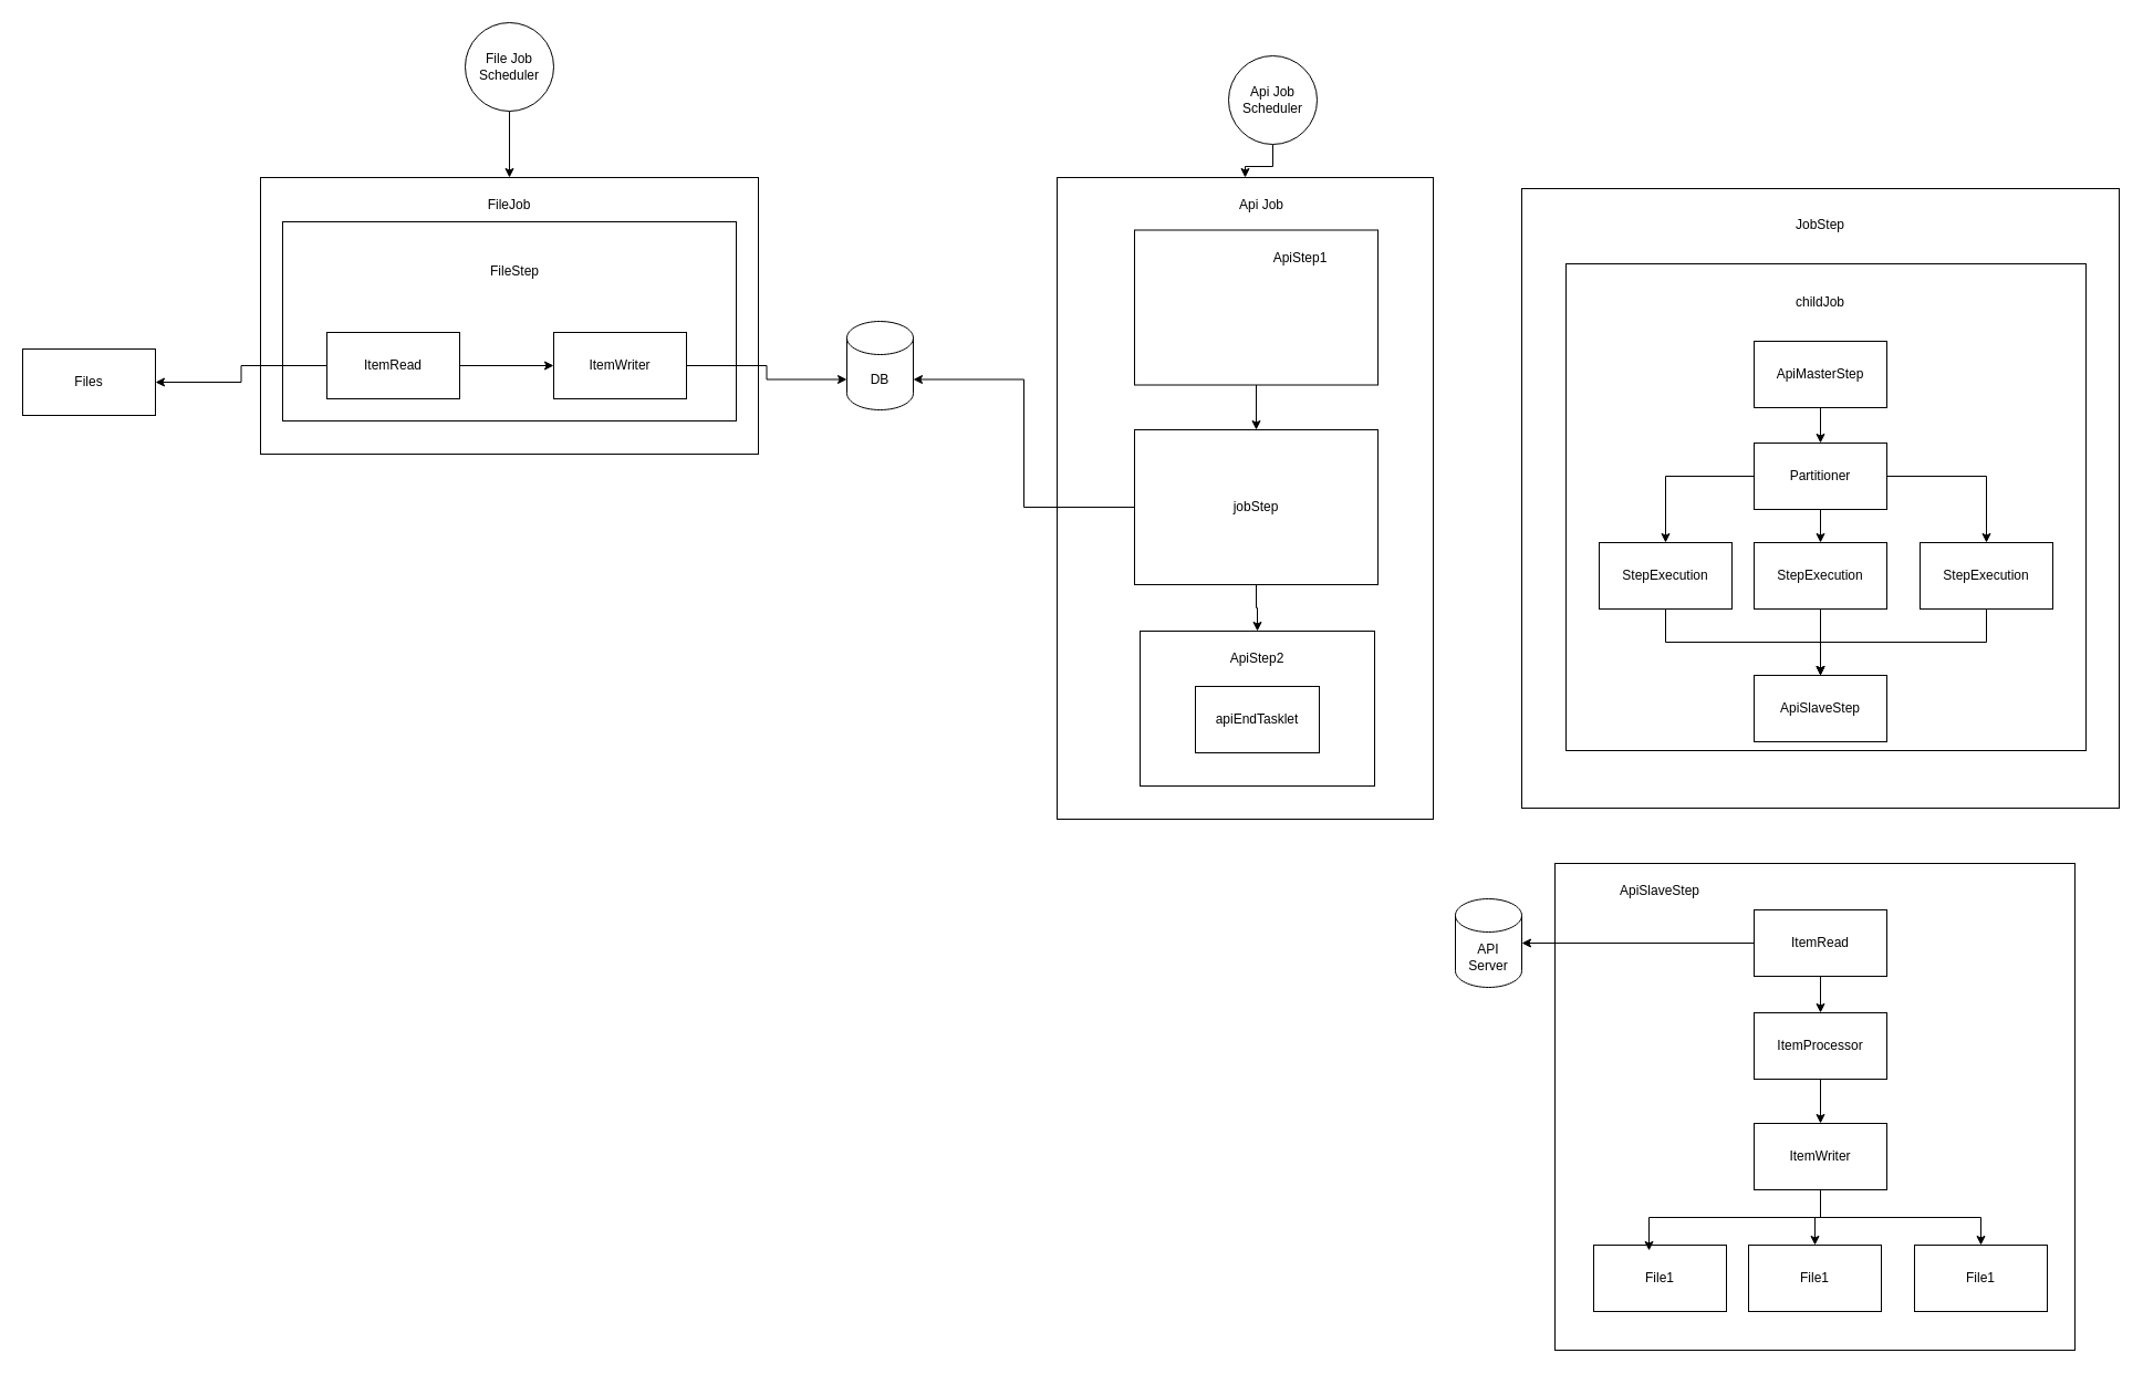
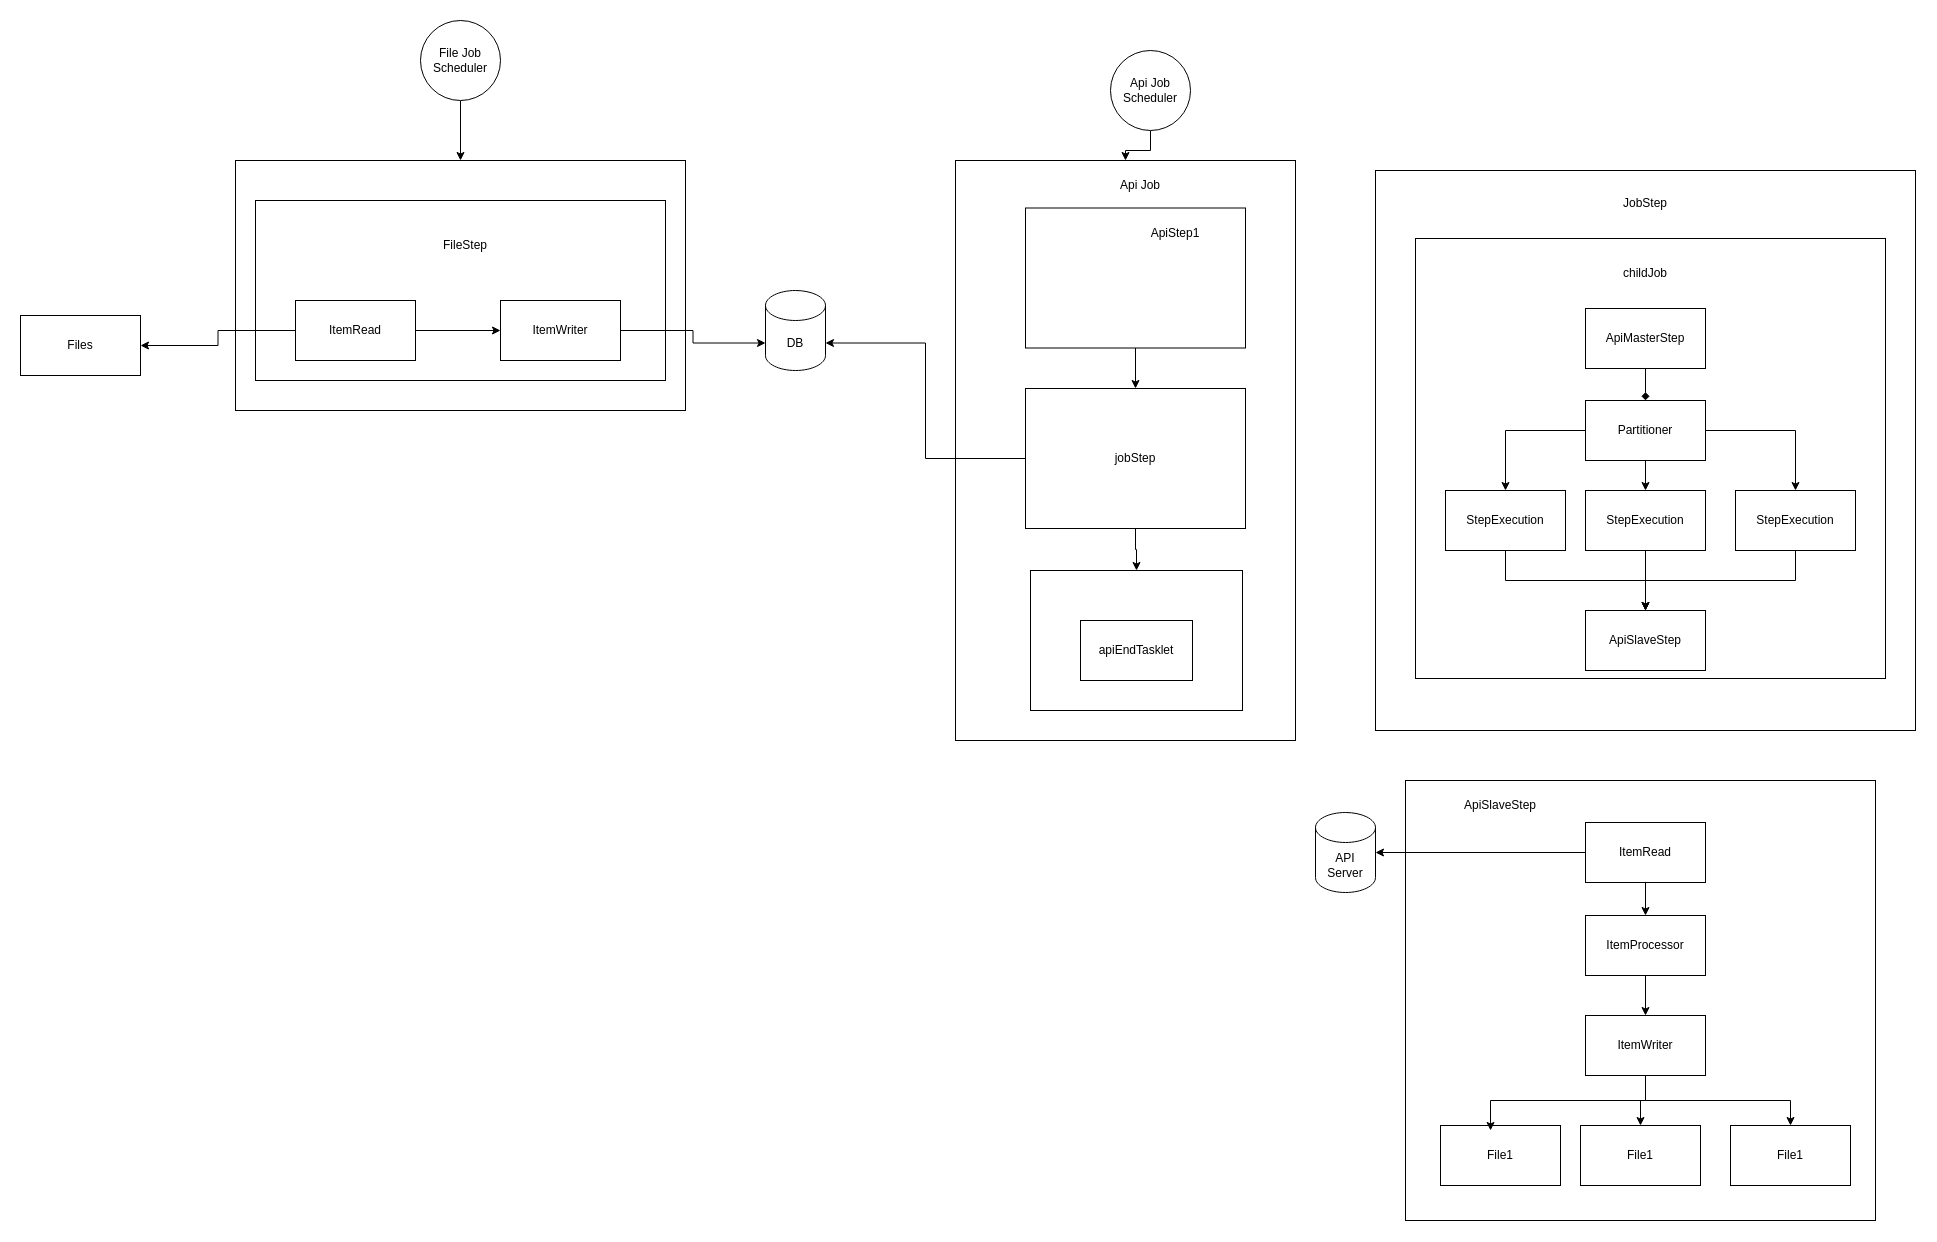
  <mxCell id="0" />
  <mxCell id="1" parent="0" />
  <mxCell id="2" value="DB" style="shape=cylinder3;whiteSpace=wrap;html=1;boundedLbl=1;backgroundOutline=1;size=15;" vertex="1" parent="1"><mxGeometry x="765" y="290" width="60" height="80" as="geometry" /></mxCell>
  <mxCell id="3" value="" style="rounded=0;whiteSpace=wrap;html=1;" vertex="1" parent="1"><mxGeometry x="235" y="160" width="450" height="250" as="geometry" /></mxCell>
  <mxCell id="4" value="Files" style="rounded=0;whiteSpace=wrap;html=1;" vertex="1" parent="1"><mxGeometry x="20" y="315" width="120" height="60" as="geometry" /></mxCell>
- <mxCell id="5" value="FileJob" style="text;html=1;align=center;verticalAlign=middle;whiteSpace=wrap;rounded=0;" vertex="1" parent="1"><mxGeometry x="430" y="170" width="60" height="30" as="geometry" /></mxCell>
  <mxCell id="6" style="edgeStyle=orthogonalEdgeStyle;rounded=0;orthogonalLoop=1;jettySize=auto;html=1;entryX=0.5;entryY=0;entryDx=0;entryDy=0;" edge="1" parent="1" source="7" target="3"><mxGeometry relative="1" as="geometry" /></mxCell>
  <mxCell id="7" value="File Job&lt;div&gt;Scheduler&lt;/div&gt;" style="ellipse;whiteSpace=wrap;html=1;aspect=fixed;" vertex="1" parent="1"><mxGeometry x="420" y="20" width="80" height="80" as="geometry" /></mxCell>
  <mxCell id="8" value="" style="rounded=0;whiteSpace=wrap;html=1;" vertex="1" parent="1"><mxGeometry x="955" y="160" width="340" height="580" as="geometry" /></mxCell>
  <mxCell id="9" value="Api Job" style="text;html=1;align=center;verticalAlign=middle;whiteSpace=wrap;rounded=0;" vertex="1" parent="1"><mxGeometry x="1110" y="170" width="60" height="30" as="geometry" /></mxCell>
  <mxCell id="10" style="edgeStyle=orthogonalEdgeStyle;rounded=0;orthogonalLoop=1;jettySize=auto;html=1;entryX=0.5;entryY=0;entryDx=0;entryDy=0;" edge="1" parent="1" source="11" target="8"><mxGeometry relative="1" as="geometry" /></mxCell>
  <mxCell id="11" value="Api Job&lt;div&gt;Scheduler&lt;/div&gt;" style="ellipse;whiteSpace=wrap;html=1;aspect=fixed;" vertex="1" parent="1"><mxGeometry x="1110" y="50" width="80" height="80" as="geometry" /></mxCell>
  <mxCell id="12" value="API&lt;div&gt;Server&lt;/div&gt;" style="shape=cylinder3;whiteSpace=wrap;html=1;boundedLbl=1;backgroundOutline=1;size=15;" vertex="1" parent="1"><mxGeometry x="1315" y="812" width="60" height="80" as="geometry" /></mxCell>
  <mxCell id="13" value="" style="rounded=0;whiteSpace=wrap;html=1;" vertex="1" parent="1"><mxGeometry y="200" width="410" height="180" as="geometry" x="255" /></mxCell>
  <mxCell id="14" value="FileStep" style="text;html=1;align=center;verticalAlign=middle;whiteSpace=wrap;rounded=0;" vertex="1" parent="1"><mxGeometry x="435" y="230" width="60" height="30" as="geometry" /></mxCell>
  <mxCell id="15" style="edgeStyle=orthogonalEdgeStyle;rounded=0;orthogonalLoop=1;jettySize=auto;html=1;" edge="1" parent="1" source="17" target="4"><mxGeometry relative="1" as="geometry" /></mxCell>
  <mxCell id="16" style="edgeStyle=orthogonalEdgeStyle;rounded=0;orthogonalLoop=1;jettySize=auto;html=1;entryX=0;entryY=0.5;entryDx=0;entryDy=0;" edge="1" parent="1" source="17" target="18"><mxGeometry relative="1" as="geometry" /></mxCell>
  <mxCell id="17" value="ItemRead" style="rounded=0;whiteSpace=wrap;html=1;" vertex="1" parent="1"><mxGeometry x="295" y="300" width="120" height="60" as="geometry" /></mxCell>
  <mxCell id="18" value="ItemWriter" style="rounded=0;whiteSpace=wrap;html=1;" vertex="1" parent="1"><mxGeometry x="500" y="300" width="120" height="60" as="geometry" /></mxCell>
  <mxCell id="19" style="edgeStyle=orthogonalEdgeStyle;rounded=0;orthogonalLoop=1;jettySize=auto;html=1;entryX=0;entryY=0;entryDx=0;entryDy=52.5;entryPerimeter=0;" edge="1" parent="1" source="18" target="2"><mxGeometry relative="1" as="geometry" /></mxCell>
  <mxCell id="20" value="" style="rounded=0;whiteSpace=wrap;html=1;" vertex="1" parent="1"><mxGeometry x="1025" y="207.5" width="220" height="140" as="geometry" /></mxCell>
  <mxCell id="21" value="ApiStep1" style="text;html=1;align=center;verticalAlign=middle;whiteSpace=wrap;rounded=0;" vertex="1" parent="1"><mxGeometry x="1145" y="217.5" width="60" height="30" as="geometry" /></mxCell>
  <mxCell id="22" value="" style="rounded=0;whiteSpace=wrap;html=1;" vertex="1" parent="1"><mxGeometry x="1030" y="570" width="212" height="140" as="geometry" /></mxCell>
- <mxCell id="23" value="ApiStep2" style="text;html=1;align=center;verticalAlign=middle;whiteSpace=wrap;rounded=0;" vertex="1" parent="1"><mxGeometry x="1110" y="580" width="52" height="30" as="geometry" /></mxCell>
  <mxCell id="24" value="apiEndTasklet" style="rounded=0;whiteSpace=wrap;html=1;" vertex="1" parent="1"><mxGeometry x="1080" y="620" width="112" height="60" as="geometry" /></mxCell>
  <mxCell id="25" style="edgeStyle=orthogonalEdgeStyle;rounded=0;orthogonalLoop=1;jettySize=auto;html=1;entryX=0.5;entryY=0;entryDx=0;entryDy=0;" edge="1" parent="1" source="26" target="22"><mxGeometry relative="1" as="geometry" /></mxCell>
  <mxCell id="26" value="" style="rounded=0;whiteSpace=wrap;html=1;" vertex="1" parent="1"><mxGeometry x="1025" y="388" width="220" height="140" as="geometry" /></mxCell>
  <mxCell id="27" value="jobStep" style="text;html=1;align=center;verticalAlign=middle;whiteSpace=wrap;rounded=0;" vertex="1" parent="1"><mxGeometry x="1105" y="443" width="60" height="30" as="geometry" /></mxCell>
  <mxCell id="28" style="edgeStyle=orthogonalEdgeStyle;rounded=0;orthogonalLoop=1;jettySize=auto;html=1;entryX=0.5;entryY=0;entryDx=0;entryDy=0;" edge="1" parent="1" source="20" target="26"><mxGeometry relative="1" as="geometry" /></mxCell>
  <mxCell id="29" style="edgeStyle=orthogonalEdgeStyle;rounded=0;orthogonalLoop=1;jettySize=auto;html=1;entryX=1;entryY=0;entryDx=0;entryDy=52.5;entryPerimeter=0;" edge="1" parent="1" source="26" target="2"><mxGeometry relative="1" as="geometry" /></mxCell>
  <mxCell id="30" value="" style="rounded=0;whiteSpace=wrap;html=1;" vertex="1" parent="1"><mxGeometry x="1405" y="780" width="470" height="440" as="geometry" /></mxCell>
  <mxCell id="31" style="edgeStyle=orthogonalEdgeStyle;rounded=0;orthogonalLoop=1;jettySize=auto;html=1;" edge="1" parent="1" source="33" target="35"><mxGeometry relative="1" as="geometry" /></mxCell>
  <mxCell id="32" style="edgeStyle=orthogonalEdgeStyle;rounded=0;orthogonalLoop=1;jettySize=auto;html=1;" edge="1" parent="1" source="33" target="12"><mxGeometry relative="1" as="geometry" /></mxCell>
  <mxCell id="33" value="ItemRead" style="rounded=0;whiteSpace=wrap;html=1;" vertex="1" parent="1"><mxGeometry x="1585" y="822" width="120" height="60" as="geometry" /></mxCell>
  <mxCell id="34" style="edgeStyle=orthogonalEdgeStyle;rounded=0;orthogonalLoop=1;jettySize=auto;html=1;" edge="1" parent="1" source="35" target="36"><mxGeometry relative="1" as="geometry" /></mxCell>
  <mxCell id="35" value="ItemProcessor" style="rounded=0;whiteSpace=wrap;html=1;" vertex="1" parent="1"><mxGeometry x="1585" y="915" width="120" height="60" as="geometry" /></mxCell>
  <mxCell id="36" value="ItemWriter" style="rounded=0;whiteSpace=wrap;html=1;" vertex="1" parent="1"><mxGeometry x="1585" y="1015" width="120" height="60" as="geometry" /></mxCell>
  <mxCell id="37" value="File1" style="rounded=0;whiteSpace=wrap;html=1;" vertex="1" parent="1"><mxGeometry x="1440" y="1125" width="120" height="60" as="geometry" /></mxCell>
  <mxCell id="38" value="File1" style="rounded=0;whiteSpace=wrap;html=1;" vertex="1" parent="1"><mxGeometry x="1580" y="1125" width="120" height="60" as="geometry" /></mxCell>
  <mxCell id="39" value="File1" style="rounded=0;whiteSpace=wrap;html=1;" vertex="1" parent="1"><mxGeometry x="1730" y="1125" width="120" height="60" as="geometry" /></mxCell>
  <mxCell id="40" style="edgeStyle=orthogonalEdgeStyle;rounded=0;orthogonalLoop=1;jettySize=auto;html=1;entryX=0.417;entryY=0.083;entryDx=0;entryDy=0;entryPerimeter=0;exitX=0.5;exitY=1;exitDx=0;exitDy=0;" edge="1" parent="1" source="36" target="37"><mxGeometry relative="1" as="geometry" /></mxCell>
  <mxCell id="41" style="edgeStyle=orthogonalEdgeStyle;rounded=0;orthogonalLoop=1;jettySize=auto;html=1;entryX=0.5;entryY=0;entryDx=0;entryDy=0;" edge="1" parent="1" source="36" target="38"><mxGeometry relative="1" as="geometry" /></mxCell>
  <mxCell id="42" style="edgeStyle=orthogonalEdgeStyle;rounded=0;orthogonalLoop=1;jettySize=auto;html=1;entryX=0.5;entryY=0;entryDx=0;entryDy=0;exitX=0.5;exitY=1;exitDx=0;exitDy=0;" edge="1" parent="1" source="36" target="39"><mxGeometry relative="1" as="geometry" /></mxCell>
  <mxCell id="43" value="ApiSlaveStep" style="text;html=1;align=center;verticalAlign=middle;whiteSpace=wrap;rounded=0;" vertex="1" parent="1"><mxGeometry x="1440" y="789.5" width="120" height="30" as="geometry" /></mxCell>
  <mxCell id="44" value="" style="rounded=0;whiteSpace=wrap;html=1;" vertex="1" parent="1"><mxGeometry x="1375" y="170" width="540" height="560" as="geometry" /></mxCell>
  <mxCell id="45" value="" style="rounded=0;whiteSpace=wrap;html=1;" vertex="1" parent="1"><mxGeometry x="1415" y="238" width="470" height="440" as="geometry" /></mxCell>
  <mxCell id="46" value="childJob" style="text;html=1;align=center;verticalAlign=middle;whiteSpace=wrap;rounded=0;" vertex="1" parent="1"><mxGeometry x="1615" y="258" width="60" height="30" as="geometry" /></mxCell>
- <mxCell id="47" style="edgeStyle=orthogonalEdgeStyle;rounded=0;orthogonalLoop=1;jettySize=auto;html=1;" edge="1" parent="1" source="48" target="53"><mxGeometry relative="1" as="geometry" /></mxCell>
+ <mxCell id="47" style="edgeStyle=orthogonalEdgeStyle;rounded=0;orthogonalLoop=1;jettySize=auto;html=1;endArrow=diamond;" edge="1" parent="1" source="48" target="53"><mxGeometry relative="1" as="geometry" /></mxCell>
  <mxCell id="48" value="ApiMasterStep" style="rounded=0;whiteSpace=wrap;html=1;" vertex="1" parent="1"><mxGeometry x="1585" y="308" width="120" height="60" as="geometry" /></mxCell>
  <mxCell id="49" value="ApiSlaveStep" style="rounded=0;whiteSpace=wrap;html=1;" vertex="1" parent="1"><mxGeometry x="1585" y="610" width="120" height="60" as="geometry" /></mxCell>
  <mxCell id="50" style="edgeStyle=orthogonalEdgeStyle;rounded=0;orthogonalLoop=1;jettySize=auto;html=1;" edge="1" parent="1" source="53" target="57"><mxGeometry relative="1" as="geometry" /></mxCell>
  <mxCell id="51" style="edgeStyle=orthogonalEdgeStyle;rounded=0;orthogonalLoop=1;jettySize=auto;html=1;" edge="1" parent="1" source="53" target="55"><mxGeometry relative="1" as="geometry" /></mxCell>
  <mxCell id="52" style="edgeStyle=orthogonalEdgeStyle;rounded=0;orthogonalLoop=1;jettySize=auto;html=1;" edge="1" parent="1" source="53" target="59"><mxGeometry relative="1" as="geometry" /></mxCell>
  <mxCell id="53" value="Partitioner" style="rounded=0;whiteSpace=wrap;html=1;" vertex="1" parent="1"><mxGeometry x="1585" y="400" width="120" height="60" as="geometry" /></mxCell>
  <mxCell id="54" style="edgeStyle=orthogonalEdgeStyle;rounded=0;orthogonalLoop=1;jettySize=auto;html=1;exitX=0.5;exitY=1;exitDx=0;exitDy=0;entryX=0.5;entryY=0;entryDx=0;entryDy=0;" edge="1" parent="1" source="55" target="49"><mxGeometry relative="1" as="geometry"><mxPoint x="1645" y="580" as="targetPoint" /></mxGeometry></mxCell>
  <mxCell id="55" value="StepExecution" style="rounded=0;whiteSpace=wrap;html=1;" vertex="1" parent="1"><mxGeometry x="1445" y="490" width="120" height="60" as="geometry" /></mxCell>
  <mxCell id="56" style="edgeStyle=orthogonalEdgeStyle;rounded=0;orthogonalLoop=1;jettySize=auto;html=1;" edge="1" parent="1" source="57" target="49"><mxGeometry relative="1" as="geometry" /></mxCell>
  <mxCell id="57" value="StepExecution" style="rounded=0;whiteSpace=wrap;html=1;" vertex="1" parent="1"><mxGeometry x="1585" y="490" width="120" height="60" as="geometry" /></mxCell>
  <mxCell id="58" style="edgeStyle=orthogonalEdgeStyle;rounded=0;orthogonalLoop=1;jettySize=auto;html=1;exitX=0.5;exitY=1;exitDx=0;exitDy=0;" edge="1" parent="1" source="59" target="49"><mxGeometry relative="1" as="geometry" /></mxCell>
  <mxCell id="59" value="StepExecution" style="rounded=0;whiteSpace=wrap;html=1;" vertex="1" parent="1"><mxGeometry x="1735" y="490" width="120" height="60" as="geometry" /></mxCell>
  <mxCell id="60" value="JobStep" style="text;html=1;align=center;verticalAlign=middle;whiteSpace=wrap;rounded=0;" vertex="1" parent="1"><mxGeometry x="1615" y="187.5" width="60" height="30" as="geometry" /></mxCell>
